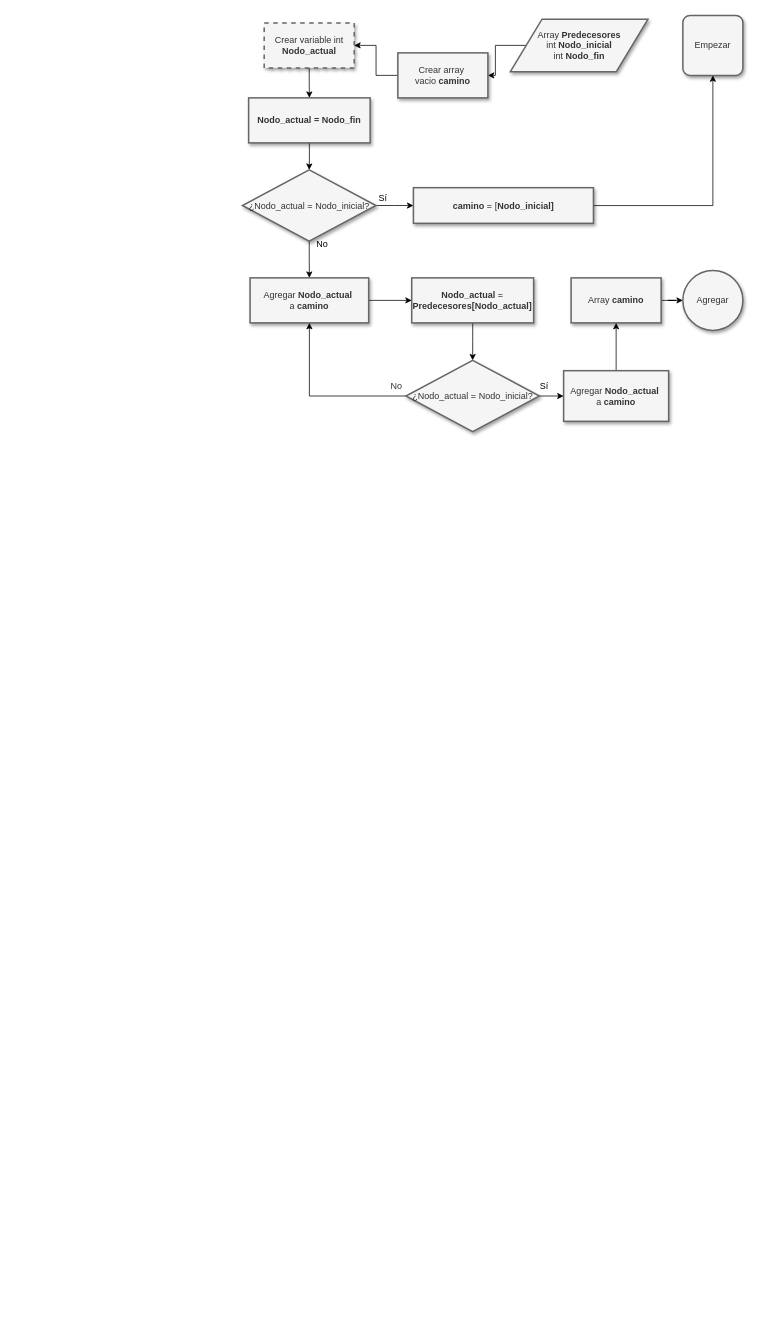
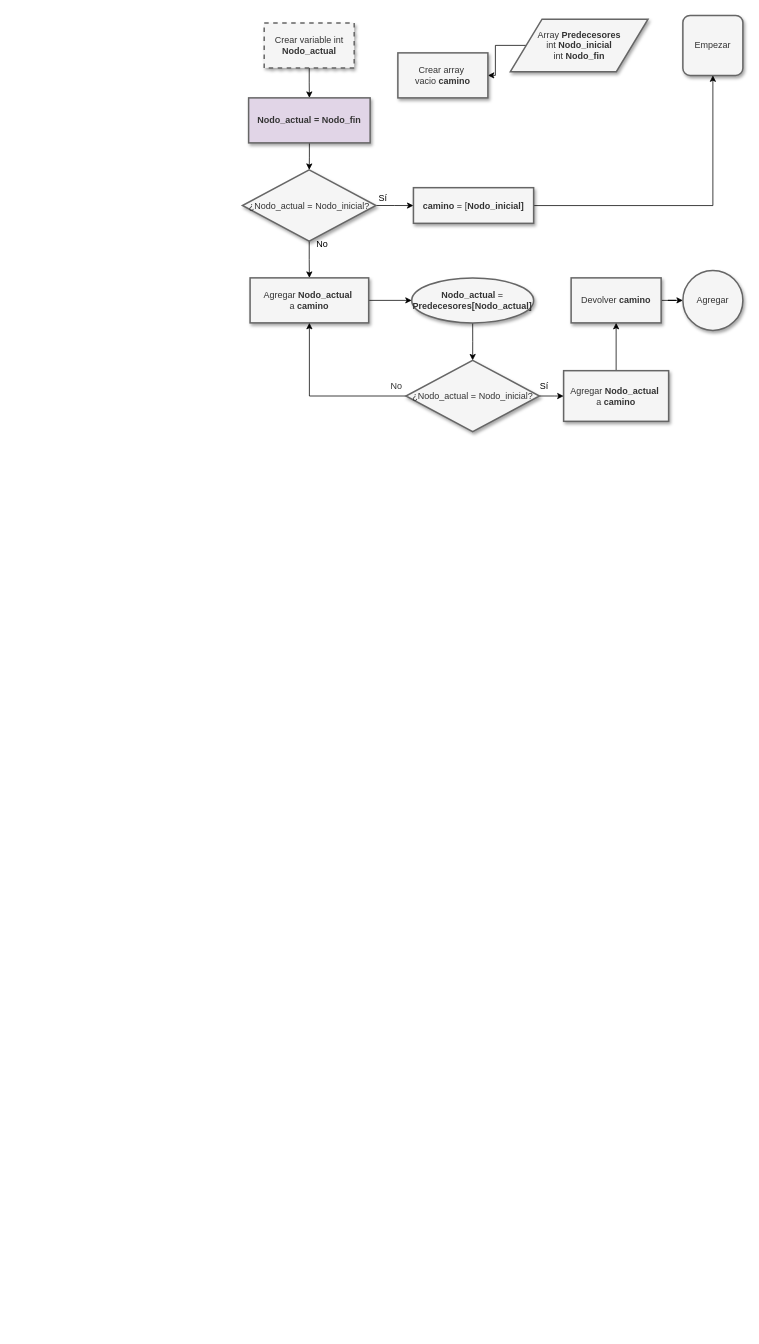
  <mxCell id="0" />
  <mxCell id="1" parent="0" />
  <mxCell id="2" value="" style="edgeStyle=orthogonalEdgeStyle;rounded=0;orthogonalLoop=1;jettySize=auto;html=1;" parent="1" source="3" target="7" edge="1"><mxGeometry relative="1" as="geometry" /></mxCell>
  <mxCell id="3" value="Array &lt;b&gt;Predecesores&lt;/b&gt;&lt;div&gt;int &lt;b&gt;Nodo_inicial&lt;/b&gt;&lt;/div&gt;&lt;div&gt;&lt;div&gt;int&lt;b&gt; Nodo_fin&lt;/b&gt;&lt;/div&gt;&lt;/div&gt;" style="shape=parallelogram;html=1;strokeWidth=2;perimeter=parallelogramPerimeter;whiteSpace=wrap;rounded=0;arcSize=12;size=0.23;labelBackgroundColor=none;fillColor=#f5f5f5;strokeColor=#666666;fontColor=#333333;comic=0;shadow=1;jiggle=1;enumerate=0;deletable=1;shadowOpacity=35;" parent="1" vertex="1"><mxGeometry x="680" y="25" width="183.51" height="70" as="geometry" /></mxCell>
  <mxCell id="4" value="Empezar" style="whiteSpace=wrap;html=1;fillColor=#f5f5f5;strokeColor=#666666;fontColor=#333333;strokeWidth=2;arcSize=12;labelBackgroundColor=none;comic=0;shadow=1;jiggle=1;enumerate=0;deletable=1;shadowOpacity=35;rounded=1;" parent="1" vertex="1"><mxGeometry x="910" y="20" width="80" height="80" as="geometry" /></mxCell>
  <mxCell id="5" style="edgeStyle=orthogonalEdgeStyle;rounded=0;orthogonalLoop=1;jettySize=auto;html=1;entryX=0;entryY=0.5;entryDx=0;entryDy=0;strokeColor=#FFFFFF;fontColor=default;labelBackgroundColor=none;" parent="1" edge="1"><mxGeometry relative="1" as="geometry"><Array as="points"><mxPoint x="20" y="1770" /><mxPoint x="20" y="1535" /></Array><mxPoint x="186" y="1535" as="targetPoint" /></mxGeometry></mxCell>
- <mxCell id="6" value="" style="edgeStyle=orthogonalEdgeStyle;rounded=0;orthogonalLoop=1;jettySize=auto;html=1;" parent="1" source="7" target="9" edge="1"><mxGeometry relative="1" as="geometry" /></mxCell>
  <mxCell id="7" value="Crear array&amp;nbsp;&lt;div&gt;vacio &lt;b&gt;camino&lt;/b&gt;&lt;/div&gt;" style="whiteSpace=wrap;html=1;fillColor=#f5f5f5;strokeColor=#666666;fontColor=#333333;strokeWidth=2;rounded=0;arcSize=12;labelBackgroundColor=none;comic=0;shadow=1;jiggle=1;shadowOpacity=35;" parent="1" vertex="1"><mxGeometry x="530.005" y="70" width="120" height="60" as="geometry" /></mxCell>
  <mxCell id="8" value="" style="edgeStyle=orthogonalEdgeStyle;rounded=0;orthogonalLoop=1;jettySize=auto;html=1;" parent="1" source="9" target="11" edge="1"><mxGeometry relative="1" as="geometry" /></mxCell>
  <mxCell id="9" value="Crear variable int &lt;b&gt;Nodo_actual&lt;/b&gt;" style="whiteSpace=wrap;html=1;fillColor=#f5f5f5;strokeColor=#666666;fontColor=#333333;strokeWidth=2;rounded=0;arcSize=12;labelBackgroundColor=none;comic=0;shadow=1;jiggle=1;shadowOpacity=35;dashed=1;" parent="1" vertex="1"><mxGeometry x="351.76" y="30" width="120" height="60" as="geometry" /></mxCell>
  <mxCell id="10" value="" style="edgeStyle=orthogonalEdgeStyle;rounded=0;orthogonalLoop=1;jettySize=auto;html=1;" parent="1" source="11" target="14" edge="1"><mxGeometry relative="1" as="geometry" /></mxCell>
- <mxCell id="11" value="&lt;b&gt;Nodo_actual&amp;nbsp;&lt;/b&gt;&lt;b style=&quot;background-color: initial;&quot;&gt;=&amp;nbsp;&lt;/b&gt;&lt;b style=&quot;background-color: initial;&quot;&gt;Nodo_fin&lt;/b&gt;" style="whiteSpace=wrap;html=1;fillColor=#f5f5f5;strokeColor=#666666;fontColor=#333333;strokeWidth=2;rounded=0;arcSize=12;labelBackgroundColor=none;comic=0;shadow=1;jiggle=1;shadowOpacity=35;fontStyle=0" parent="1" vertex="1"><mxGeometry x="331" y="130" width="162" height="60" as="geometry" /></mxCell>
+ <mxCell id="11" value="&lt;b&gt;Nodo_actual&amp;nbsp;&lt;/b&gt;&lt;b style=&quot;background-color: initial;&quot;&gt;=&amp;nbsp;&lt;/b&gt;&lt;b style=&quot;background-color: initial;&quot;&gt;Nodo_fin&lt;/b&gt;" style="whiteSpace=wrap;html=1;fillColor=#e1d5e7;strokeColor=#666666;fontColor=#333333;strokeWidth=2;rounded=0;arcSize=12;labelBackgroundColor=none;comic=0;shadow=1;jiggle=1;shadowOpacity=35;fontStyle=0;" parent="1" vertex="1"><mxGeometry x="331" y="130" width="162" height="60" as="geometry" /></mxCell>
  <mxCell id="12" value="" style="edgeStyle=orthogonalEdgeStyle;rounded=0;orthogonalLoop=1;jettySize=auto;html=1;" parent="1" source="14" target="17" edge="1"><mxGeometry relative="1" as="geometry" /></mxCell>
  <mxCell id="13" value="" style="edgeStyle=orthogonalEdgeStyle;rounded=0;orthogonalLoop=1;jettySize=auto;html=1;" parent="1" source="14" target="22" edge="1"><mxGeometry relative="1" as="geometry" /></mxCell>
  <mxCell id="14" value="¿Nodo_actual = Nodo_inicial?" style="rhombus;whiteSpace=wrap;html=1;fillColor=#f5f5f5;strokeColor=#666666;fontColor=#333333;strokeWidth=2;rounded=0;arcSize=12;labelBackgroundColor=none;comic=0;shadow=1;jiggle=1;shadowOpacity=35;fontStyle=0;" parent="1" vertex="1"><mxGeometry x="322.76" y="226" width="178" height="95" as="geometry" /></mxCell>
  <mxCell id="15" value="No" style="text;html=1;align=center;verticalAlign=middle;resizable=0;points=[];autosize=1;strokeColor=none;fillColor=none;" parent="1" vertex="1"><mxGeometry x="409" y="310" width="40" height="30" as="geometry" /></mxCell>
  <mxCell id="16" value="" style="edgeStyle=orthogonalEdgeStyle;rounded=0;orthogonalLoop=1;jettySize=auto;html=1;" parent="1" source="17" target="4" edge="1"><mxGeometry relative="1" as="geometry" /></mxCell>
- <mxCell id="17" value="&lt;b&gt;camino&lt;/b&gt; = [&lt;b&gt;Nodo_inicial]&lt;/b&gt;" style="whiteSpace=wrap;html=1;fillColor=#f5f5f5;strokeColor=#666666;fontColor=#333333;strokeWidth=2;rounded=0;arcSize=12;labelBackgroundColor=none;comic=0;shadow=1;jiggle=1;shadowOpacity=35;fontStyle=0;" parent="1" vertex="1"><mxGeometry x="550.76" y="249.75" width="240" height="47.5" as="geometry" /></mxCell>
+ <mxCell id="17" value="&lt;b&gt;camino&lt;/b&gt; = [&lt;b&gt;Nodo_inicial]&lt;/b&gt;" style="whiteSpace=wrap;html=1;fillColor=#f5f5f5;strokeColor=#666666;fontColor=#333333;strokeWidth=2;rounded=0;arcSize=12;labelBackgroundColor=none;comic=0;shadow=1;jiggle=1;shadowOpacity=35;fontStyle=0;" parent="1" vertex="1"><mxGeometry x="550.76" y="249.75" width="160.24" height="47.5" as="geometry" /></mxCell>
  <mxCell id="18" value="Sí" style="text;html=1;align=center;verticalAlign=middle;resizable=0;points=[];autosize=1;strokeColor=none;fillColor=none;" parent="1" vertex="1"><mxGeometry x="495" y="249" width="30" height="30" as="geometry" /></mxCell>
  <mxCell id="19" value="" style="edgeStyle=orthogonalEdgeStyle;rounded=0;orthogonalLoop=1;jettySize=auto;html=1;fontFamily=Helvetica;fontSize=12;fontColor=#333333;fontStyle=0;labelBackgroundColor=none;" parent="1" source="20" target="31" edge="1"><mxGeometry relative="1" as="geometry" /></mxCell>
- <mxCell id="20" value="Array &lt;b&gt;camino&lt;/b&gt;" style="whiteSpace=wrap;html=1;fillColor=#f5f5f5;strokeColor=#666666;fontColor=#333333;strokeWidth=2;rounded=0;arcSize=12;labelBackgroundColor=none;comic=0;shadow=1;jiggle=1;shadowOpacity=35;fontStyle=0;" parent="1" vertex="1"><mxGeometry x="761" y="370" width="120" height="60" as="geometry" /></mxCell>
+ <mxCell id="20" value="Devolver &lt;b&gt;camino&lt;/b&gt;" style="whiteSpace=wrap;html=1;fillColor=#f5f5f5;strokeColor=#666666;fontColor=#333333;strokeWidth=2;rounded=0;arcSize=12;labelBackgroundColor=none;comic=0;shadow=1;jiggle=1;shadowOpacity=35;fontStyle=0;" parent="1" vertex="1"><mxGeometry x="761" y="370" width="120" height="60" as="geometry" /></mxCell>
  <mxCell id="21" value="" style="edgeStyle=orthogonalEdgeStyle;rounded=0;orthogonalLoop=1;jettySize=auto;html=1;" parent="1" source="22" target="24" edge="1"><mxGeometry relative="1" as="geometry" /></mxCell>
  <mxCell id="22" value="Agregar&amp;nbsp;&lt;b&gt;Nodo_actual&amp;nbsp;&lt;/b&gt;&lt;div&gt;a&lt;b&gt; camino&lt;/b&gt;&lt;/div&gt;" style="whiteSpace=wrap;html=1;fillColor=#f5f5f5;strokeColor=#666666;fontColor=#333333;strokeWidth=2;rounded=0;arcSize=12;labelBackgroundColor=none;comic=0;shadow=1;jiggle=1;shadowOpacity=35;fontStyle=0;" parent="1" vertex="1"><mxGeometry x="332.94" y="370" width="158.12" height="60" as="geometry" /></mxCell>
  <mxCell id="23" value="" style="edgeStyle=orthogonalEdgeStyle;rounded=0;orthogonalLoop=1;jettySize=auto;html=1;" edge="1" parent="1" source="24" target="27"><mxGeometry relative="1" as="geometry" /></mxCell>
- <mxCell id="24" value="&lt;b style=&quot;forced-color-adjust: none; color: rgb(51, 51, 51); font-family: Helvetica; font-size: 12px; font-style: normal; font-variant-ligatures: normal; font-variant-caps: normal; letter-spacing: normal; orphans: 2; text-align: center; text-indent: 0px; text-transform: none; widows: 2; word-spacing: 0px; -webkit-text-stroke-width: 0px; white-space: normal; background-color: initial; text-decoration-thickness: initial; text-decoration-style: initial; text-decoration-color: initial;&quot;&gt;Nodo_actual &lt;/b&gt;&lt;span style=&quot;forced-color-adjust: none; color: rgb(51, 51, 51); font-family: Helvetica; font-size: 12px; font-style: normal; font-variant-ligatures: normal; font-variant-caps: normal; letter-spacing: normal; orphans: 2; text-align: center; text-indent: 0px; text-transform: none; widows: 2; word-spacing: 0px; -webkit-text-stroke-width: 0px; white-space: normal; background-color: initial; text-decoration-thickness: initial; text-decoration-style: initial; text-decoration-color: initial;&quot;&gt;=&lt;/span&gt;&lt;b style=&quot;forced-color-adjust: none; color: rgb(51, 51, 51); font-family: Helvetica; font-size: 12px; font-style: normal; font-variant-ligatures: normal; font-variant-caps: normal; letter-spacing: normal; orphans: 2; text-align: center; text-indent: 0px; text-transform: none; widows: 2; word-spacing: 0px; -webkit-text-stroke-width: 0px; white-space: normal; background-color: initial; text-decoration-thickness: initial; text-decoration-style: initial; text-decoration-color: initial;&quot;&gt; Predecesores[&lt;b&gt;Nodo_actual&lt;/b&gt;]&lt;/b&gt;" style="whiteSpace=wrap;html=1;fillColor=#f5f5f5;strokeColor=#666666;fontColor=#333333;strokeWidth=2;rounded=0;arcSize=12;labelBackgroundColor=none;comic=0;shadow=1;jiggle=1;shadowOpacity=35;fontStyle=0;align=center;verticalAlign=middle;fontFamily=Helvetica;fontSize=12;" parent="1" vertex="1"><mxGeometry x="548.47" y="370" width="162.53" height="60" as="geometry" /></mxCell>
+ <mxCell id="24" value="&lt;b style=&quot;forced-color-adjust: none; color: rgb(51, 51, 51); font-family: Helvetica; font-size: 12px; font-style: normal; font-variant-ligatures: normal; font-variant-caps: normal; letter-spacing: normal; orphans: 2; text-align: center; text-indent: 0px; text-transform: none; widows: 2; word-spacing: 0px; -webkit-text-stroke-width: 0px; white-space: normal; background-color: initial; text-decoration-thickness: initial; text-decoration-style: initial; text-decoration-color: initial;&quot;&gt;Nodo_actual &lt;/b&gt;&lt;span style=&quot;forced-color-adjust: none; color: rgb(51, 51, 51); font-family: Helvetica; font-size: 12px; font-style: normal; font-variant-ligatures: normal; font-variant-caps: normal; letter-spacing: normal; orphans: 2; text-align: center; text-indent: 0px; text-transform: none; widows: 2; word-spacing: 0px; -webkit-text-stroke-width: 0px; white-space: normal; background-color: initial; text-decoration-thickness: initial; text-decoration-style: initial; text-decoration-color: initial;&quot;&gt;=&lt;/span&gt;&lt;b style=&quot;forced-color-adjust: none; color: rgb(51, 51, 51); font-family: Helvetica; font-size: 12px; font-style: normal; font-variant-ligatures: normal; font-variant-caps: normal; letter-spacing: normal; orphans: 2; text-align: center; text-indent: 0px; text-transform: none; widows: 2; word-spacing: 0px; -webkit-text-stroke-width: 0px; white-space: normal; background-color: initial; text-decoration-thickness: initial; text-decoration-style: initial; text-decoration-color: initial;&quot;&gt; Predecesores[&lt;b&gt;Nodo_actual&lt;/b&gt;]&lt;/b&gt;" style="ellipse;whiteSpace=wrap;html=1;fillColor=#f5f5f5;strokeColor=#666666;fontColor=#333333;strokeWidth=2;arcSize=12;labelBackgroundColor=none;comic=0;shadow=1;jiggle=1;shadowOpacity=35;fontStyle=0;align=center;verticalAlign=middle;fontFamily=Helvetica;fontSize=12;" parent="1" vertex="1"><mxGeometry x="548.47" y="370" width="162.53" height="60" as="geometry" /></mxCell>
  <mxCell id="25" value="" style="edgeStyle=orthogonalEdgeStyle;rounded=0;orthogonalLoop=1;jettySize=auto;html=1;" parent="1" source="27" target="29" edge="1"><mxGeometry relative="1" as="geometry" /></mxCell>
  <mxCell id="26" style="edgeStyle=orthogonalEdgeStyle;rounded=0;orthogonalLoop=1;jettySize=auto;html=1;entryX=0.5;entryY=1;entryDx=0;entryDy=0;" edge="1" parent="1" source="27" target="22"><mxGeometry relative="1" as="geometry" /></mxCell>
  <mxCell id="27" value="¿Nodo_actual = Nodo_inicial?" style="rhombus;whiteSpace=wrap;html=1;fillColor=#f5f5f5;strokeColor=#666666;fontColor=#333333;strokeWidth=2;rounded=0;arcSize=12;labelBackgroundColor=none;comic=0;shadow=1;jiggle=1;shadowOpacity=35;fontStyle=0;" parent="1" vertex="1"><mxGeometry x="540.74" y="480" width="178" height="95" as="geometry" /></mxCell>
  <mxCell id="28" style="edgeStyle=orthogonalEdgeStyle;rounded=0;orthogonalLoop=1;jettySize=auto;html=1;entryX=0.5;entryY=1;entryDx=0;entryDy=0;fontFamily=Helvetica;fontSize=12;fontColor=#333333;fontStyle=0;labelBackgroundColor=none;" parent="1" source="29" target="20" edge="1"><mxGeometry relative="1" as="geometry" /></mxCell>
  <mxCell id="29" value="Agregar&amp;nbsp;&lt;b&gt;Nodo_actual&amp;nbsp;&lt;/b&gt;&lt;div&gt;a&lt;b&gt;&amp;nbsp;camino&lt;/b&gt;&lt;/div&gt;" style="whiteSpace=wrap;html=1;fillColor=#f5f5f5;strokeColor=#666666;fontColor=#333333;strokeWidth=2;rounded=0;arcSize=12;labelBackgroundColor=none;comic=0;shadow=1;jiggle=1;shadowOpacity=35;fontStyle=0;" parent="1" vertex="1"><mxGeometry x="751" y="493.75" width="140" height="67.5" as="geometry" /></mxCell>
  <mxCell id="30" value="Sí" style="text;html=1;align=center;verticalAlign=middle;resizable=0;points=[];autosize=1;strokeColor=none;fillColor=none;" parent="1" vertex="1"><mxGeometry x="710" y="500" width="30" height="30" as="geometry" /></mxCell>
  <mxCell id="31" value="Agregar" style="ellipse;whiteSpace=wrap;html=1;fillColor=#f5f5f5;strokeColor=#666666;fontColor=#333333;strokeWidth=2;rounded=0;arcSize=12;labelBackgroundColor=none;comic=0;shadow=1;jiggle=1;shadowOpacity=35;fontStyle=0;" parent="1" vertex="1"><mxGeometry x="910" y="360" width="80" height="80" as="geometry" /></mxCell>
  <mxCell id="32" value="No" style="text;html=1;align=center;verticalAlign=middle;resizable=0;points=[];autosize=1;strokeColor=none;fillColor=none;fontFamily=Helvetica;fontSize=12;fontColor=#333333;fontStyle=0;labelBackgroundColor=none;" parent="1" vertex="1"><mxGeometry x="508.47" y="500" width="40" height="30" as="geometry" /></mxCell>
